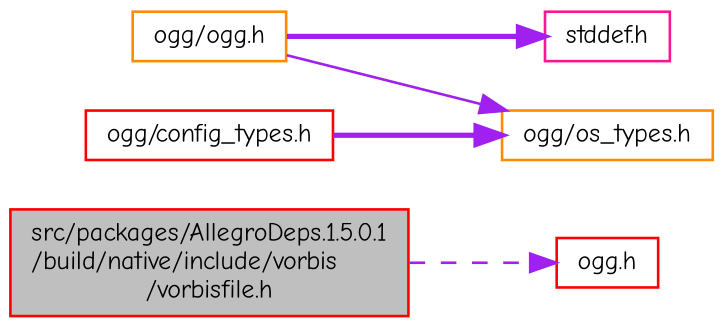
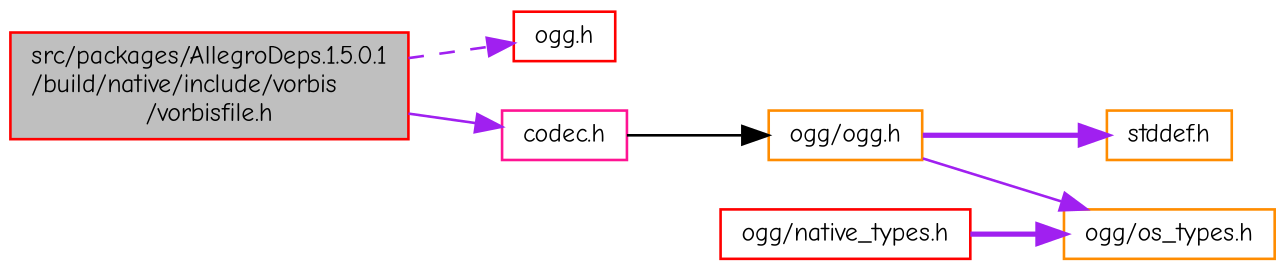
  digraph {
    fontname="Comic Neue"
    rankdir=LR
    node [color=red fillcolor=white fontname="Comic Neue" fontsize=10 shape=record style=filled]
    edge [color=purple fontname="Comic Neue" fontsize=10 labelfontname=Helvetica labelfontsize=10 style=solid]
    n1 [fillcolor=grey75 fontcolor=black height=0.2 label="src/packages/AllegroDeps.1.5.0.1\l/build/native/include/vorbis\l/vorbisfile.h" width=0.4]
    n2 [height=0.2 label="ogg.h" width=0.4]
+   n3 [color=deeppink height=0.2 label="codec.h" width=0.4]
    n4 [color=darkorange height=0.2 label="ogg/ogg.h" width=0.4]
-   n5 [color=deeppink height=0.2 label="stddef.h" width=0.4]
+   n5 [color=darkorange height=0.2 label="stddef.h" width=0.4]
    n6 [color=darkorange height=0.2 label="ogg/os_types.h" width=0.4]
-   n7 [height=0.2 label="ogg/config_types.h" width=0.4]
+   n7 [height=0.2 label="ogg/native_types.h" width=0.4]
    n1 -> n2 [style=dashed]
+   n1 -> n3
+   n3 -> n4 [color=black]
    n4 -> n5 [style=bold]
    n4 -> n6
    n7 -> n6 [style=bold]
  }
